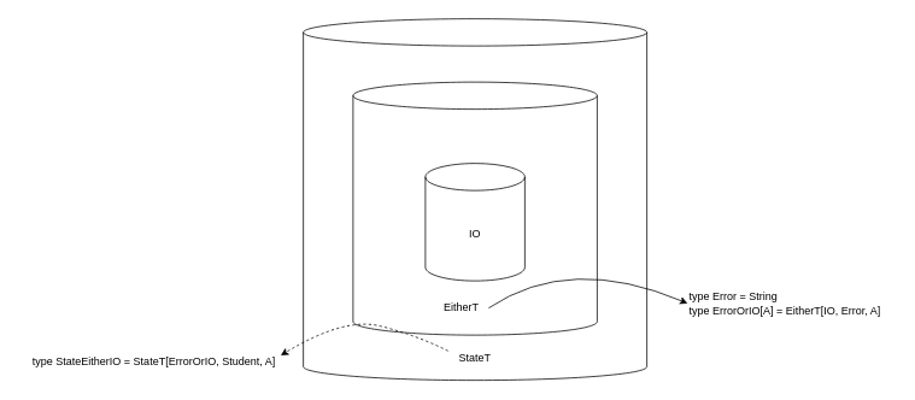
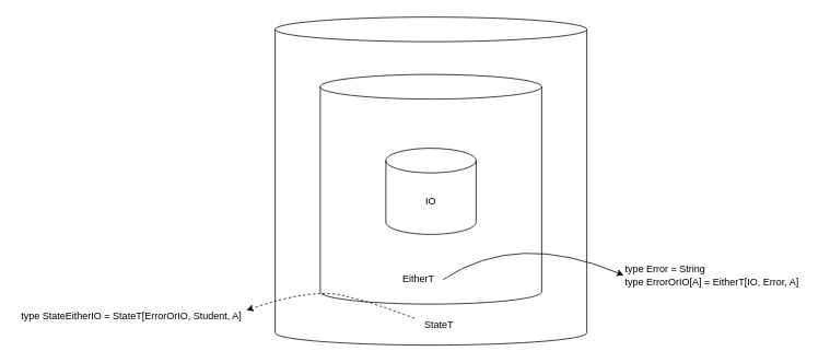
  <mxCell id="0" />
  <mxCell id="1" parent="0" />
  <mxCell id="2" value="" style="shape=cylinder3;whiteSpace=wrap;html=1;boundedLbl=1;backgroundOutline=1;size=15;" vertex="1" parent="1"><mxGeometry x="335" y="20" width="380" height="400" as="geometry" /></mxCell>
  <mxCell id="3" value="" style="shape=cylinder3;whiteSpace=wrap;html=1;boundedLbl=1;backgroundOutline=1;size=15;" vertex="1" parent="1"><mxGeometry x="390" y="90" width="270" height="280" as="geometry" /></mxCell>
- <mxCell id="4" value="IO" style="shape=cylinder3;whiteSpace=wrap;html=1;boundedLbl=1;backgroundOutline=1;size=15;" vertex="1" parent="1"><mxGeometry x="470" y="180" width="110" height="130" as="geometry" /></mxCell>
+ <mxCell id="4" value="IO" style="shape=cylinder3;whiteSpace=wrap;html=1;boundedLbl=1;backgroundOutline=1;size=15;" vertex="1" parent="1"><mxGeometry x="470" y="180" width="110" height="105" as="geometry" /></mxCell>
  <mxCell id="5" value="EitherT" style="text;html=1;strokeColor=none;fillColor=none;align=center;verticalAlign=middle;whiteSpace=wrap;rounded=0;" vertex="1" parent="1"><mxGeometry x="480" y="325" width="60" height="30" as="geometry" /></mxCell>
- <mxCell id="6" value="StateT" style="text;html=1;strokeColor=none;fillColor=none;align=center;verticalAlign=middle;whiteSpace=wrap;rounded=0;" vertex="1" parent="1"><mxGeometry x="495" y="380" width="60" height="30" as="geometry" /></mxCell>
+ <mxCell id="6" value="StateT" style="text;html=1;strokeColor=none;fillColor=none;align=center;verticalAlign=middle;whiteSpace=wrap;rounded=0;" vertex="1" parent="1"><mxGeometry x="505" y="380" width="60" height="30" as="geometry" /></mxCell>
  <mxCell id="7" value="type Error = String&lt;br&gt;type ErrorOrIO[A] = EitherT[IO, Error, A]" style="text;html=1;strokeColor=none;fillColor=none;align=left;verticalAlign=middle;whiteSpace=wrap;rounded=0;" vertex="1" parent="1"><mxGeometry x="760" y="320" width="230" height="30" as="geometry" /></mxCell>
- <mxCell id="8" value="type StateEitherIO = StateT[ErrorOrIO, Student, A]" style="text;html=1;strokeColor=none;fillColor=none;align=center;verticalAlign=middle;whiteSpace=wrap;rounded=0;" vertex="1" parent="1"><mxGeometry x="30" y="385" width="280" height="30" as="geometry" /></mxCell>
+ <mxCell id="8" value="type StateEitherIO = StateT[ErrorOrIO, Student, A]" style="text;html=1;strokeColor=none;fillColor=none;align=center;verticalAlign=middle;whiteSpace=wrap;rounded=0;" vertex="1" parent="1"><mxGeometry x="20" y="370" width="280" height="30" as="geometry" /></mxCell>
  <mxCell id="9" value="" style="curved=1;endArrow=classic;html=1;rounded=0;exitX=1;exitY=0.5;exitDx=0;exitDy=0;entryX=0;entryY=0.5;entryDx=0;entryDy=0;" edge="1" parent="1" source="5" target="7"><mxGeometry width="50" height="50" relative="1" as="geometry"><mxPoint x="450" y="160" as="sourcePoint" /><mxPoint x="500" y="110" as="targetPoint" /><Array as="points"><mxPoint x="630" y="280" /></Array></mxGeometry></mxCell>
  <mxCell id="10" value="" style="curved=1;endArrow=classic;html=1;rounded=0;exitX=0;exitY=0.25;exitDx=0;exitDy=0;entryX=1;entryY=0.25;entryDx=0;entryDy=0;dashed=1;" edge="1" parent="1" source="6" target="8"><mxGeometry width="50" height="50" relative="1" as="geometry"><mxPoint x="450" y="160" as="sourcePoint" /><mxPoint x="500" y="110" as="targetPoint" /><Array as="points"><mxPoint x="460" y="370" /><mxPoint x="380" y="350" /></Array></mxGeometry></mxCell>
